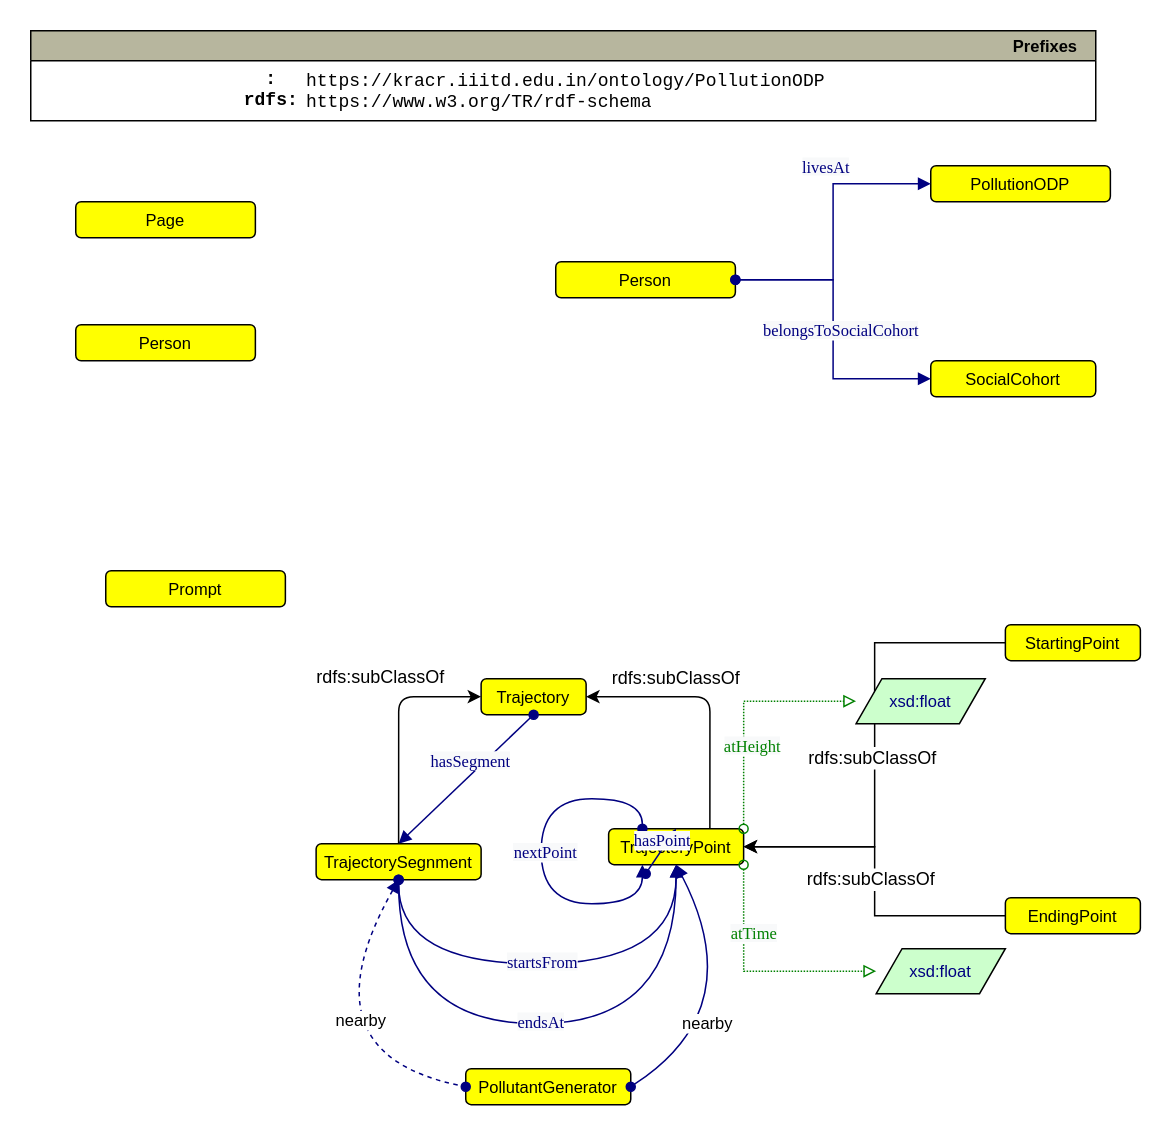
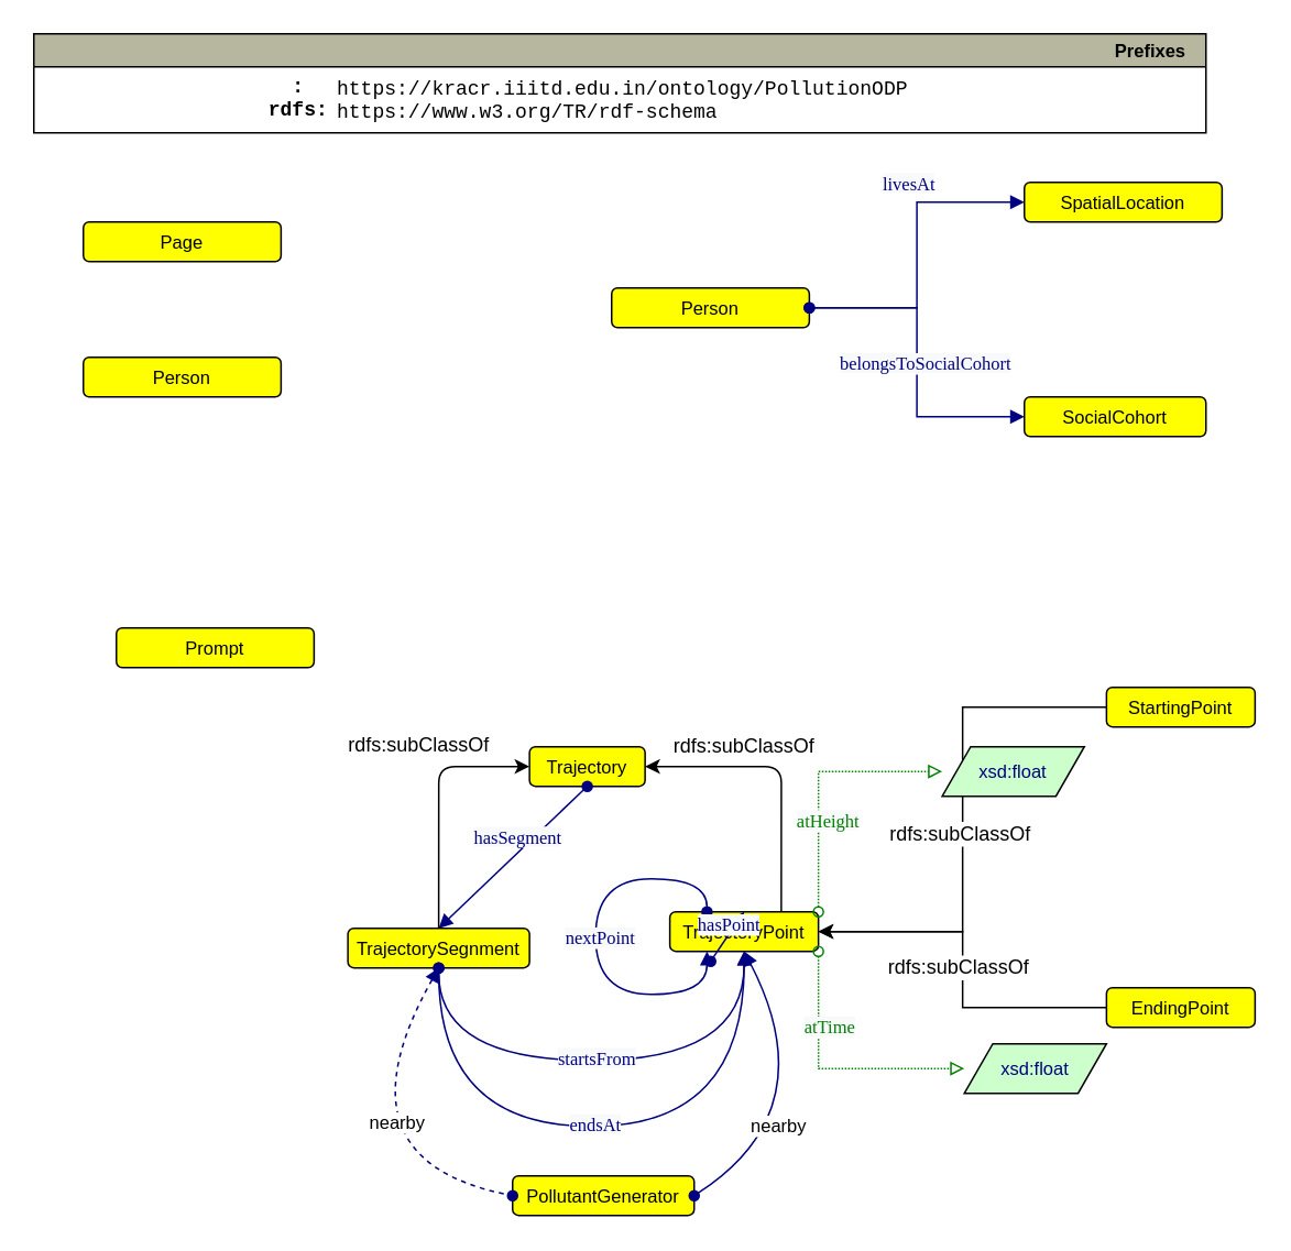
  <mxCell id="0" />
  <mxCell id="1" parent="0" />
  <mxCell id="2" value="Trajectory" style="graphMlID=n4;shape=rect;rounded=1;arcsize=30;fillColor=#ffff00;strokeColor=#000000;strokeWidth=1.0;fontSize=11;" parent="1" vertex="1"><mxGeometry x="320.25" y="451.95" width="70" height="24" as="geometry" /></mxCell>
  <mxCell id="3" value="TrajectorySegnment" style="graphMlID=n4;shape=rect;rounded=1;arcsize=30;fillColor=#ffff00;strokeColor=#000000;strokeWidth=1.0;fontSize=11;" parent="1" vertex="1"><mxGeometry x="210.25" y="561.95" width="110" height="24" as="geometry" /></mxCell>
  <mxCell id="4" value="" style="graphMlID=e0;rounded=0;endArrow=block;strokeColor=#000080;strokeWidth=1.0;startArrow=oval;startFill=1;endFill=1;exitX=0.5;exitY=1;exitDx=0;exitDy=0;entryX=0.5;entryY=0;entryDx=0;entryDy=0;fontSize=11;" parent="1" source="2" target="3" edge="1"><mxGeometry relative="1" as="geometry"><mxPoint x="390.25" y="602.032" as="sourcePoint" /><mxPoint x="541.25" y="601.95" as="targetPoint" /></mxGeometry></mxCell>
  <mxCell id="5" value="&lt;span style=&quot;color: rgb(0, 0, 128); font-family: dialog; font-size: 11px; background-color: rgb(248, 249, 250);&quot;&gt;hasSegment&lt;/span&gt;" style="text;html=1;align=center;verticalAlign=middle;resizable=0;points=[];labelBackgroundColor=#ffffff;fontSize=11;" parent="4" vertex="1" connectable="0"><mxGeometry x="-0.017" y="2" relative="1" as="geometry"><mxPoint y="-13" as="offset" /></mxGeometry></mxCell>
  <mxCell id="6" value="TrajectoryPoint" style="graphMlID=n4;shape=rect;rounded=1;arcsize=30;fillColor=#ffff00;strokeColor=#000000;strokeWidth=1.0;fontSize=11;" parent="1" vertex="1"><mxGeometry x="405.25" y="551.95" width="90" height="24" as="geometry" /></mxCell>
  <mxCell id="7" value="" style="graphMlID=e0;rounded=0;endArrow=block;strokeColor=#000080;strokeWidth=1.0;startArrow=oval;startFill=1;endFill=1;fontSize=11;entryX=0.25;entryY=1;entryDx=0;entryDy=0;edgeStyle=orthogonalEdgeStyle;curved=1;exitX=0.25;exitY=0;exitDx=0;exitDy=0;" parent="1" source="6" target="6" edge="1"><mxGeometry relative="1" as="geometry"><mxPoint x="490.25" y="521.95" as="sourcePoint" /><mxPoint x="526.25" y="541.95" as="targetPoint" /><Array as="points"><mxPoint x="428.25" y="531.95" /><mxPoint x="360.25" y="531.95" /><mxPoint x="360.25" y="601.95" /><mxPoint x="428.25" y="601.95" /></Array></mxGeometry></mxCell>
  <mxCell id="8" value="&lt;span style=&quot;color: rgb(0 , 0 , 128) ; font-family: &amp;#34;dialog&amp;#34; ; font-size: 11px ; background-color: rgb(248 , 249 , 250)&quot;&gt;nextPoint&lt;/span&gt;" style="text;html=1;align=center;verticalAlign=middle;resizable=0;points=[];labelBackgroundColor=#ffffff;fontSize=11;" parent="7" vertex="1" connectable="0"><mxGeometry x="-0.017" y="2" relative="1" as="geometry"><mxPoint as="offset" /></mxGeometry></mxCell>
  <mxCell id="9" value="" style="graphMlID=e0;rounded=0;endArrow=block;strokeColor=#000080;strokeWidth=1.0;startArrow=oval;startFill=1;endFill=1;fontSize=11;entryX=0.5;entryY=0;entryDx=0;entryDy=0;" parent="1" target="6" edge="1"><mxGeometry relative="1" as="geometry"><mxPoint x="430" y="581.95" as="sourcePoint" /><mxPoint x="526.25" y="475.95" as="targetPoint" /></mxGeometry></mxCell>
  <mxCell id="10" value="&lt;span style=&quot;color: rgb(0 , 0 , 128) ; font-family: &amp;#34;dialog&amp;#34; ; font-size: 11px ; background-color: rgb(248 , 249 , 250)&quot;&gt;hasPoint&lt;/span&gt;" style="text;html=1;align=center;verticalAlign=middle;resizable=0;points=[];labelBackgroundColor=#ffffff;fontSize=11;" parent="9" vertex="1" connectable="0"><mxGeometry x="-0.017" y="2" relative="1" as="geometry"><mxPoint x="2" y="-6" as="offset" /></mxGeometry></mxCell>
  <mxCell id="11" value="" style="graphMlID=e0;rounded=0;endArrow=block;strokeColor=#000080;strokeWidth=1.0;startArrow=oval;startFill=1;endFill=1;fontSize=11;entryX=0.5;entryY=1;entryDx=0;entryDy=0;edgeStyle=orthogonalEdgeStyle;curved=1;exitX=0.5;exitY=1;exitDx=0;exitDy=0;" parent="1" source="3" target="6" edge="1"><mxGeometry relative="1" as="geometry"><mxPoint x="289.75" y="622.032" as="sourcePoint" /><mxPoint x="440.75" y="621.95" as="targetPoint" /><Array as="points"><mxPoint x="265.25" y="681.95" /><mxPoint x="450.25" y="681.95" /></Array></mxGeometry></mxCell>
  <mxCell id="12" value="&lt;span style=&quot;color: rgb(0 , 0 , 128) ; font-family: &amp;#34;dialog&amp;#34; ; font-size: 11px ; background-color: rgb(248 , 249 , 250)&quot;&gt;endsAt&lt;/span&gt;" style="text;html=1;align=center;verticalAlign=middle;resizable=0;points=[];labelBackgroundColor=#ffffff;fontSize=11;" parent="11" vertex="1" connectable="0"><mxGeometry x="-0.017" y="2" relative="1" as="geometry"><mxPoint as="offset" /></mxGeometry></mxCell>
  <mxCell id="13" value="" style="graphMlID=e0;rounded=0;endArrow=block;strokeColor=#000080;strokeWidth=1.0;startArrow=oval;startFill=1;endFill=1;fontSize=11;entryX=0.5;entryY=1;entryDx=0;entryDy=0;edgeStyle=orthogonalEdgeStyle;curved=1;exitX=0.5;exitY=1;exitDx=0;exitDy=0;" parent="1" edge="1"><mxGeometry relative="1" as="geometry"><mxPoint x="265.25" y="585.95" as="sourcePoint" /><mxPoint x="450.25" y="575.95" as="targetPoint" /><Array as="points"><mxPoint x="265.25" y="641.95" /><mxPoint x="450.25" y="641.95" /></Array></mxGeometry></mxCell>
  <mxCell id="14" value="&lt;span style=&quot;color: rgb(0 , 0 , 128) ; font-family: &amp;#34;dialog&amp;#34; ; font-size: 11px ; background-color: rgb(248 , 249 , 250)&quot;&gt;startsFrom&lt;/span&gt;" style="text;html=1;align=center;verticalAlign=middle;resizable=0;points=[];labelBackgroundColor=#ffffff;fontSize=11;" parent="13" vertex="1" connectable="0"><mxGeometry x="-0.017" y="2" relative="1" as="geometry"><mxPoint as="offset" /></mxGeometry></mxCell>
  <mxCell id="15" value="StartingPoint" style="graphMlID=n4;shape=rect;rounded=1;arcsize=30;fillColor=#ffff00;strokeColor=#000000;strokeWidth=1.0;fontSize=11;" parent="1" vertex="1"><mxGeometry x="669.75" y="415.95" width="90" height="24" as="geometry" /></mxCell>
  <mxCell id="16" value="EndingPoint" style="graphMlID=n4;shape=rect;rounded=1;arcsize=30;fillColor=#ffff00;strokeColor=#000000;strokeWidth=1.0;fontSize=11;" parent="1" vertex="1"><mxGeometry x="669.75" y="597.95" width="90" height="24" as="geometry" /></mxCell>
  <mxCell id="17" value="" style="endArrow=none;html=1;textDirection=ltr;fontSize=11;strokeWidth=1;exitX=1;exitY=0.5;exitDx=0;exitDy=0;endFill=0;entryX=0;entryY=0.5;entryDx=0;entryDy=0;startArrow=classic;startFill=1;edgeStyle=orthogonalEdgeStyle;strokeColor=default;rounded=0;" parent="1" source="6" target="15" edge="1"><mxGeometry width="50" height="50" relative="1" as="geometry"><mxPoint x="537.75" y="619.95" as="sourcePoint" /><mxPoint x="462.75" y="667.95" as="targetPoint" /></mxGeometry></mxCell>
  <mxCell id="18" value="rdfs:subClassOf" style="text;html=1;align=center;verticalAlign=middle;resizable=0;points=[];labelBackgroundColor=#ffffff;rotation=0;" parent="17" vertex="1" connectable="0"><mxGeometry x="-0.221" relative="1" as="geometry"><mxPoint x="-2" y="-26" as="offset" /></mxGeometry></mxCell>
  <mxCell id="19" value="" style="endArrow=none;html=1;textDirection=ltr;fontSize=11;strokeWidth=1;exitX=1;exitY=0.5;exitDx=0;exitDy=0;endFill=0;entryX=0;entryY=0.5;entryDx=0;entryDy=0;startArrow=classic;startFill=1;rounded=0;edgeStyle=orthogonalEdgeStyle;" parent="1" source="6" target="16" edge="1"><mxGeometry width="50" height="50" relative="1" as="geometry"><mxPoint x="500.25" y="605.95" as="sourcePoint" /><mxPoint x="615.25" y="575.95" as="targetPoint" /></mxGeometry></mxCell>
  <mxCell id="20" value="rdfs:subClassOf" style="text;html=1;align=center;verticalAlign=middle;resizable=0;points=[];labelBackgroundColor=#ffffff;rotation=0;" parent="19" vertex="1" connectable="0"><mxGeometry x="-0.221" relative="1" as="geometry"><mxPoint x="-2" y="22" as="offset" /></mxGeometry></mxCell>
  <mxCell id="21" value="Prefixes" style="graphMlID=n0;shape=swimlane;startSize=20;fillColor=#b7b69e;strokeColor=#000000;strokeWidth=1.0;align=right;spacingRight=10;fontStyle=1;fontSize=11;" parent="1" vertex="1"><mxGeometry x="20" width="710" height="60" as="geometry" y="20" /></mxCell>
  <mxCell id="22" value="&lt;b&gt;:&lt;/b&gt;&lt;b&gt;&lt;br&gt;&lt;/b&gt;&lt;b&gt;rdfs:&lt;br&gt;&lt;/b&gt;&lt;b&gt;&lt;br&gt;&lt;br&gt;&lt;/b&gt;" style="text;html=1;align=center;verticalAlign=middle;resizable=0;points=[];autosize=1;fontFamily=Courier New;" parent="21" vertex="1"><mxGeometry x="129.996" y="19" width="60" height="70" as="geometry" /></mxCell>
  <mxCell id="23" value="https://kracr.iiitd.edu.in/ontology/PollutionODP&lt;br&gt;https://www.w3.org/TR/rdf-schema&lt;br&gt;&lt;br&gt;" style="text;html=1;align=left;verticalAlign=middle;resizable=0;points=[];autosize=1;fontFamily=Courier New;rounded=1;glass=0;" parent="21" vertex="1"><mxGeometry x="182" y="18" width="370" height="60" as="geometry" /></mxCell>
  <mxCell id="24" value="xsd:float" style="graphMlID=n6;shape=parallelogram;fillColor=#ccffcc;strokeColor=#000000;strokeWidth=1.0;fontSize=11;fontColor=#000080;" parent="1" vertex="1"><mxGeometry x="570.25" y="451.95" width="86.09" height="30" as="geometry" /></mxCell>
  <mxCell id="25" value="" style="graphMlID=e6;rounded=0;endArrow=block;strokeColor=#008000;dashed=1;dashPattern=1 1;strokeWidth=1.0;startArrow=oval;startFill=0;endFill=0;fontSize=11;fontColor=#000080;entryX=0;entryY=0.5;entryDx=0;entryDy=0;exitX=1;exitY=0;exitDx=0;exitDy=0;edgeStyle=orthogonalEdgeStyle;" parent="1" source="6" target="24" edge="1"><mxGeometry relative="1" as="geometry"><mxPoint x="967.05" y="746.87" as="sourcePoint" /><mxPoint x="1036.25" y="591.95" as="targetPoint" /></mxGeometry></mxCell>
  <mxCell id="26" value="&lt;div&gt;&lt;span style=&quot;color: rgb(0 , 128 , 0) ; font-family: &amp;quot;dialog&amp;quot; ; font-size: 11px ; background-color: rgb(248 , 249 , 250)&quot;&gt;atHeight&lt;/span&gt;&lt;/div&gt;" style="text;html=1;align=center;verticalAlign=middle;resizable=0;points=[];labelBackgroundColor=#ffffff;fontSize=11;" parent="25" vertex="1" connectable="0"><mxGeometry x="-0.087" y="3" relative="1" as="geometry"><mxPoint x="8" y="18" as="offset" /></mxGeometry></mxCell>
  <mxCell id="27" value="xsd:float" style="graphMlID=n6;shape=parallelogram;fillColor=#ccffcc;strokeColor=#000000;strokeWidth=1.0;fontSize=11;fontColor=#000080;" parent="1" vertex="1"><mxGeometry x="583.66" y="631.95" width="86.09" height="30" as="geometry" /></mxCell>
  <mxCell id="28" value="" style="graphMlID=e6;rounded=0;endArrow=block;strokeColor=#008000;dashed=1;dashPattern=1 1;strokeWidth=1.0;startArrow=oval;startFill=0;endFill=0;fontSize=11;fontColor=#000080;entryX=0;entryY=0.5;entryDx=0;entryDy=0;exitX=1;exitY=1;exitDx=0;exitDy=0;edgeStyle=orthogonalEdgeStyle;" parent="1" source="6" target="27" edge="1"><mxGeometry relative="1" as="geometry"><mxPoint x="460.25" y="741.95" as="sourcePoint" /><mxPoint x="1023.75" y="781.95" as="targetPoint" /></mxGeometry></mxCell>
  <mxCell id="29" value="&lt;div&gt;&lt;span style=&quot;color: rgb(0 , 128 , 0) ; font-family: &amp;quot;dialog&amp;quot; ; font-size: 11px ; background-color: rgb(248 , 249 , 250)&quot;&gt;atTime&lt;/span&gt;&lt;/div&gt;" style="text;html=1;align=center;verticalAlign=middle;resizable=0;points=[];labelBackgroundColor=#ffffff;fontSize=11;" parent="28" vertex="1" connectable="0"><mxGeometry x="-0.087" y="3" relative="1" as="geometry"><mxPoint x="4" y="-22" as="offset" /></mxGeometry></mxCell>
  <mxCell id="30" value="" style="endArrow=none;html=1;textDirection=ltr;fontSize=11;strokeWidth=1;exitX=0;exitY=0.5;exitDx=0;exitDy=0;endFill=0;entryX=0.5;entryY=0;entryDx=0;entryDy=0;startArrow=classic;startFill=1;rounded=1;edgeStyle=orthogonalEdgeStyle;" parent="1" source="2" target="3" edge="1"><mxGeometry width="50" height="50" relative="1" as="geometry"><mxPoint x="120.25" y="671.95" as="sourcePoint" /><mxPoint x="294.75" y="717.95" as="targetPoint" /></mxGeometry></mxCell>
  <mxCell id="31" value="rdfs:subClassOf" style="text;html=1;align=center;verticalAlign=middle;resizable=0;points=[];labelBackgroundColor=#ffffff;rotation=0;" parent="30" vertex="1" connectable="0"><mxGeometry x="-0.221" relative="1" as="geometry"><mxPoint x="-13" y="-19" as="offset" /></mxGeometry></mxCell>
  <mxCell id="32" value="" style="endArrow=none;html=1;textDirection=ltr;fontSize=11;strokeWidth=1;exitX=1;exitY=0.5;exitDx=0;exitDy=0;endFill=0;entryX=0.75;entryY=0;entryDx=0;entryDy=0;startArrow=classic;startFill=1;rounded=1;edgeStyle=orthogonalEdgeStyle;" parent="1" source="2" target="6" edge="1"><mxGeometry width="50" height="50" relative="1" as="geometry"><mxPoint x="195.25" y="475.95" as="sourcePoint" /><mxPoint x="140.25" y="573.95" as="targetPoint" /></mxGeometry></mxCell>
  <mxCell id="33" value="rdfs:subClassOf" style="text;html=1;align=center;verticalAlign=middle;resizable=0;points=[];labelBackgroundColor=#ffffff;rotation=0;" parent="32" vertex="1" connectable="0"><mxGeometry x="-0.221" relative="1" as="geometry"><mxPoint x="-7" y="-12" as="offset" /></mxGeometry></mxCell>
  <mxCell id="34" value="PollutantGenerator" style="graphMlID=n4;shape=rect;rounded=1;arcsize=30;fillColor=#ffff00;strokeColor=#000000;strokeWidth=1.0;fontSize=11;" parent="1" vertex="1"><mxGeometry x="310" y="711.95" width="110" height="24" as="geometry" /></mxCell>
  <mxCell id="35" value="" style="graphMlID=e0;endArrow=oval;strokeColor=#000080;strokeWidth=1.0;startArrow=block;startFill=1;endFill=1;exitX=0.5;exitY=1;exitDx=0;exitDy=0;entryX=0;entryY=0.5;entryDx=0;entryDy=0;fontSize=11;curved=1;dashed=1;" parent="1" source="3" target="34" edge="1"><mxGeometry relative="1" as="geometry"><mxPoint x="260" y="649.95" as="sourcePoint" /><mxPoint x="170" y="735.95" as="targetPoint" /><Array as="points"><mxPoint x="200" y="701.95" /></Array></mxGeometry></mxCell>
  <mxCell id="36" value="nearby" style="text;html=1;align=center;verticalAlign=middle;resizable=0;points=[];labelBackgroundColor=#ffffff;fontSize=11;" parent="35" vertex="1" connectable="0"><mxGeometry x="-0.017" y="2" relative="1" as="geometry"><mxPoint x="32" y="-13" as="offset" /></mxGeometry></mxCell>
  <mxCell id="37" value="" style="graphMlID=e0;endArrow=block;strokeColor=#000080;strokeWidth=1.0;startArrow=oval;startFill=1;endFill=1;exitX=1;exitY=0.5;exitDx=0;exitDy=0;entryX=0.5;entryY=1;entryDx=0;entryDy=0;fontSize=11;curved=1;" parent="1" source="34" target="6" edge="1"><mxGeometry relative="1" as="geometry"><mxPoint x="485.25" y="681.95" as="sourcePoint" /><mxPoint x="530" y="819.95" as="targetPoint" /><Array as="points"><mxPoint x="500" y="671.95" /></Array></mxGeometry></mxCell>
  <mxCell id="38" value="nearby" style="text;html=1;align=center;verticalAlign=middle;resizable=0;points=[];labelBackgroundColor=#ffffff;fontSize=11;" parent="37" vertex="1" connectable="0"><mxGeometry x="-0.017" y="2" relative="1" as="geometry"><mxPoint x="-26" y="13" as="offset" /></mxGeometry></mxCell>
  <mxCell id="39" value="SocialCohort" style="graphMlID=n4;shape=rect;rounded=1;arcsize=30;fillColor=#ffff00;strokeColor=#000000;strokeWidth=1.0;fontSize=11;" vertex="1" parent="1"><mxGeometry x="620" y="240" width="110" height="24" as="geometry" /></mxCell>
- <mxCell id="40" value="PollutionODP" style="graphMlID=n4;shape=rect;rounded=1;arcsize=30;fillColor=#ffff00;strokeColor=#000000;strokeWidth=1.0;fontSize=11;" vertex="1" parent="1"><mxGeometry x="620" y="110" width="119.75" height="24" as="geometry" /></mxCell>
+ <mxCell id="40" value="SpatialLocation" style="graphMlID=n4;shape=rect;rounded=1;arcsize=30;fillColor=#ffff00;strokeColor=#000000;strokeWidth=1.0;fontSize=11;" vertex="1" parent="1"><mxGeometry x="620" y="110" width="119.75" height="24" as="geometry" /></mxCell>
  <mxCell id="41" value="Prompt" style="graphMlID=n4;shape=rect;rounded=1;arcsize=30;fillColor=#ffff00;strokeColor=#000000;strokeWidth=1.0;fontSize=11;" vertex="1" parent="1"><mxGeometry x="70" y="380" width="119.75" height="24" as="geometry" /></mxCell>
  <mxCell id="42" value="Person" style="graphMlID=n4;shape=rect;rounded=1;arcsize=30;fillColor=#ffff00;strokeColor=#000000;strokeWidth=1.0;fontSize=11;" vertex="1" parent="1"><mxGeometry x="370" y="174" width="119.75" height="24" as="geometry" /></mxCell>
  <mxCell id="43" value="" style="graphMlID=e0;rounded=0;endArrow=block;strokeColor=#000080;strokeWidth=1.0;startArrow=oval;startFill=1;endFill=1;fontSize=11;entryX=0;entryY=0.5;entryDx=0;entryDy=0;exitX=1;exitY=0.5;exitDx=0;exitDy=0;edgeStyle=orthogonalEdgeStyle;" edge="1" parent="1" source="42" target="39"><mxGeometry relative="1" as="geometry"><mxPoint x="500" y="294" as="sourcePoint" /><mxPoint x="685" y="284" as="targetPoint" /></mxGeometry></mxCell>
  <mxCell id="44" value="&lt;span style=&quot;color: rgb(0 , 0 , 128) ; font-family: &amp;quot;dialog&amp;quot; ; font-size: 11px ; background-color: rgb(248 , 249 , 250)&quot;&gt;belongsToSocialCohort&lt;/span&gt;" style="text;html=1;align=center;verticalAlign=middle;resizable=0;points=[];labelBackgroundColor=#ffffff;fontSize=11;" vertex="1" connectable="0" parent="43"><mxGeometry x="-0.017" y="2" relative="1" as="geometry"><mxPoint x="3" y="3" as="offset" /></mxGeometry></mxCell>
  <mxCell id="45" value="" style="graphMlID=e0;rounded=0;endArrow=block;strokeColor=#000080;strokeWidth=1.0;startArrow=oval;startFill=1;endFill=1;fontSize=11;entryX=0;entryY=0.5;entryDx=0;entryDy=0;exitX=1;exitY=0.5;exitDx=0;exitDy=0;edgeStyle=orthogonalEdgeStyle;" edge="1" parent="1" source="42" target="40"><mxGeometry relative="1" as="geometry"><mxPoint x="415.25" y="172" as="sourcePoint" /><mxPoint x="569.75" y="262" as="targetPoint" /></mxGeometry></mxCell>
  <mxCell id="46" value="&lt;span style=&quot;color: rgb(0 , 0 , 128) ; font-family: &amp;quot;dialog&amp;quot; ; font-size: 11px ; background-color: rgb(248 , 249 , 250)&quot;&gt;livesAt&lt;/span&gt;" style="text;html=1;align=center;verticalAlign=middle;resizable=0;points=[];labelBackgroundColor=#ffffff;fontSize=11;" vertex="1" connectable="0" parent="45"><mxGeometry x="-0.017" y="2" relative="1" as="geometry"><mxPoint x="-3" y="-46" as="offset" /></mxGeometry></mxCell>
  <mxCell id="47" value="Page" style="graphMlID=n4;shape=rect;rounded=1;arcsize=30;fillColor=#ffff00;strokeColor=#000000;strokeWidth=1.0;fontSize=11;" vertex="1" parent="1"><mxGeometry x="50" y="134" width="119.75" height="24" as="geometry" /></mxCell>
  <mxCell id="48" value="Person" style="graphMlID=n4;shape=rect;rounded=1;arcsize=30;fillColor=#ffff00;strokeColor=#000000;strokeWidth=1.0;fontSize=11;" vertex="1" parent="1"><mxGeometry x="50" y="216" width="119.75" height="24" as="geometry" /></mxCell>
